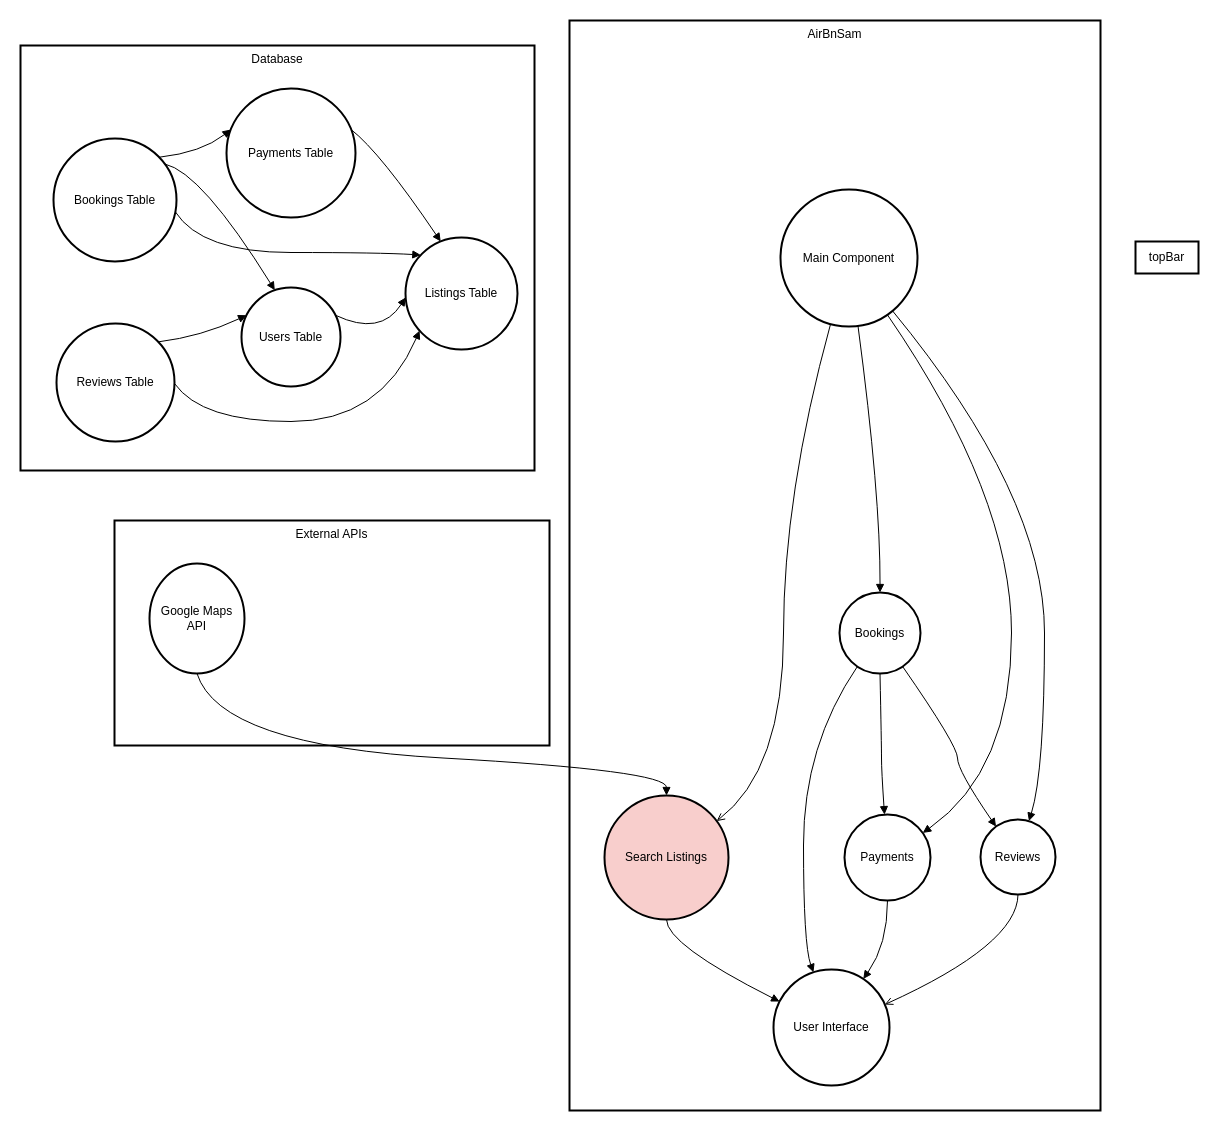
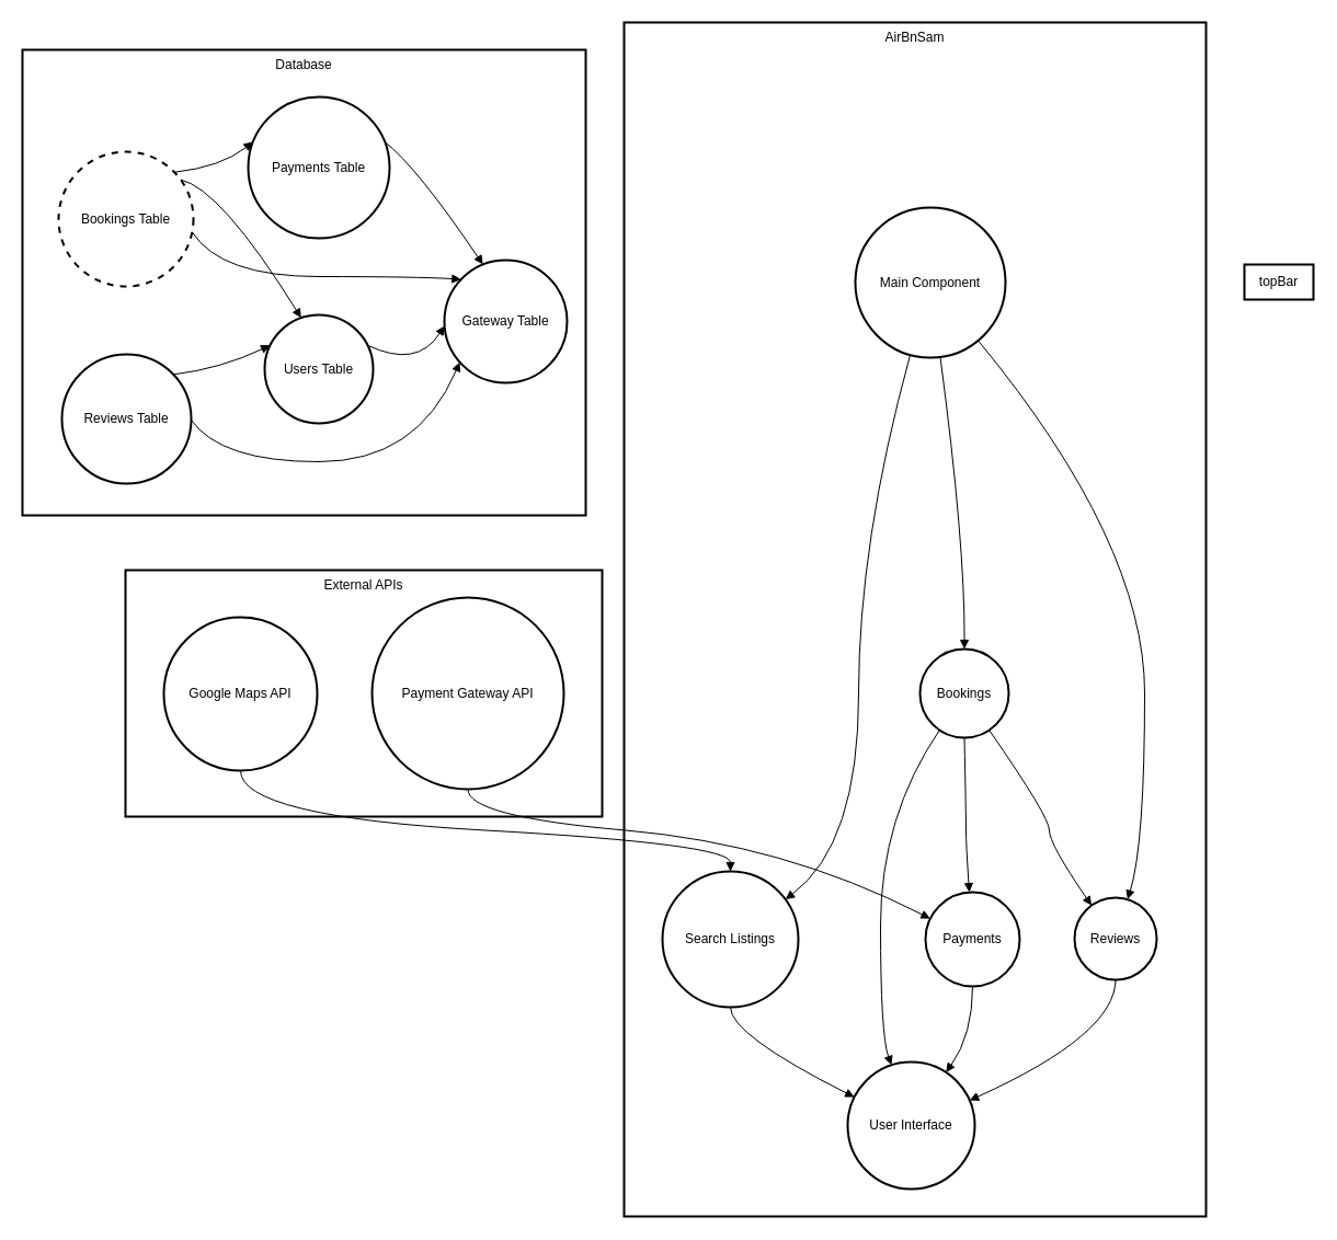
  <mxCell id="0" />
  <mxCell id="1" parent="0" />
  <mxCell id="2" value="External APIs" style="whiteSpace=wrap;strokeWidth=2;verticalAlign=top;" vertex="1" parent="1"><mxGeometry x="114" y="520" width="435" height="225" as="geometry" /></mxCell>
- <mxCell id="3" value="Google Maps API" style="ellipse;aspect=fixed;strokeWidth=2;whiteSpace=wrap;" vertex="1" parent="1"><mxGeometry x="149" y="563" width="95" height="110" as="geometry" /></mxCell>
+ <mxCell id="3" value="Google Maps API" style="ellipse;aspect=fixed;strokeWidth=2;whiteSpace=wrap;" vertex="1" parent="1"><mxGeometry x="149" y="563" width="140" height="140" as="geometry" /></mxCell>
+ <mxCell id="4" value="Payment Gateway API" style="ellipse;aspect=fixed;strokeWidth=2;whiteSpace=wrap;" vertex="1" parent="1"><mxGeometry x="339" y="545" width="175" height="175" as="geometry" /></mxCell>
  <mxCell id="5" value="Database" style="whiteSpace=wrap;strokeWidth=2;verticalAlign=top;" vertex="1" parent="1"><mxGeometry y="45" width="514" height="425" as="geometry" x="20" /></mxCell>
  <mxCell id="6" value="Users Table" style="ellipse;aspect=fixed;strokeWidth=2;whiteSpace=wrap;" vertex="1" parent="5"><mxGeometry x="221" y="242" width="99" height="99" as="geometry" /></mxCell>
- <mxCell id="7" value="Listings Table" style="ellipse;aspect=fixed;strokeWidth=2;whiteSpace=wrap;" vertex="1" parent="5"><mxGeometry x="385" y="192" width="112" height="112" as="geometry" /></mxCell>
- <mxCell id="8" value="Bookings Table" style="ellipse;aspect=fixed;strokeWidth=2;whiteSpace=wrap;" vertex="1" parent="5"><mxGeometry x="33" y="93" width="123" height="123" as="geometry" /></mxCell>
+ <mxCell id="7" value="Gateway Table" style="ellipse;aspect=fixed;strokeWidth=2;whiteSpace=wrap;" vertex="1" parent="5"><mxGeometry x="385" y="192" width="112" height="112" as="geometry" /></mxCell>
+ <mxCell id="8" value="Bookings Table" style="ellipse;aspect=fixed;strokeWidth=2;whiteSpace=wrap;dashed=1;" vertex="1" parent="5"><mxGeometry x="33" y="93" width="123" height="123" as="geometry" /></mxCell>
  <mxCell id="9" value="Payments Table" style="ellipse;aspect=fixed;strokeWidth=2;whiteSpace=wrap;" vertex="1" parent="5"><mxGeometry x="206" y="43" width="129" height="129" as="geometry" /></mxCell>
  <mxCell id="10" value="Reviews Table" style="ellipse;aspect=fixed;strokeWidth=2;whiteSpace=wrap;" vertex="1" parent="5"><mxGeometry x="36" y="278" width="118" height="118" as="geometry" /></mxCell>
  <mxCell id="11" value="" style="curved=1;startArrow=none;endArrow=block;exitX=1;exitY=0.25;entryX=0;entryY=0.54;" edge="1" parent="5" source="6" target="7"><mxGeometry relative="1" as="geometry"><Array as="points"><mxPoint x="360" y="291" /></Array></mxGeometry></mxCell>
  <mxCell id="12" value="" style="curved=1;startArrow=none;endArrow=block;exitX=1;exitY=0.6;entryX=0;entryY=0.02;" edge="1" parent="5" source="8" target="7"><mxGeometry relative="1" as="geometry"><Array as="points"><mxPoint x="181" y="207" /><mxPoint x="360" y="207" /></Array></mxGeometry></mxCell>
  <mxCell id="13" value="" style="curved=1;startArrow=none;endArrow=block;exitX=1;exitY=0.14;entryX=0.23;entryY=-0.26;" edge="1" parent="5" source="8" target="6"><mxGeometry relative="1" as="geometry"><Array as="points"><mxPoint x="181" y="127" /></Array></mxGeometry></mxCell>
  <mxCell id="14" value="" style="curved=1;startArrow=none;endArrow=block;exitX=1;exitY=0.02;entryX=0;entryY=0.3;" edge="1" parent="5" source="8" target="9"><mxGeometry relative="1" as="geometry"><Array as="points"><mxPoint x="181" y="107" /></Array></mxGeometry></mxCell>
  <mxCell id="15" value="" style="curved=1;startArrow=none;endArrow=block;exitX=1;exitY=0.3;entryX=0.21;entryY=-0.22;" edge="1" parent="5" source="9" target="7"><mxGeometry relative="1" as="geometry"><Array as="points"><mxPoint x="360" y="107" /></Array></mxGeometry></mxCell>
  <mxCell id="16" value="" style="curved=1;startArrow=none;endArrow=block;exitX=1;exitY=0.51;entryX=0.18;entryY=0.78;" edge="1" parent="5" source="10" target="7"><mxGeometry relative="1" as="geometry"><Array as="points"><mxPoint x="181" y="376" /><mxPoint x="360" y="376" /></Array></mxGeometry></mxCell>
  <mxCell id="17" value="" style="curved=1;startArrow=none;endArrow=block;exitX=1;exitY=0.02;entryX=0;entryY=0.25;" edge="1" parent="5" source="10" target="6"><mxGeometry relative="1" as="geometry"><Array as="points"><mxPoint x="181" y="291" /></Array></mxGeometry></mxCell>
  <mxCell id="18" value="AirBnSam" style="whiteSpace=wrap;strokeWidth=2;verticalAlign=top;" vertex="1" parent="1"><mxGeometry x="569" width="531" height="1090" as="geometry" y="20" /></mxCell>
  <mxCell id="19" value="Main Component" style="ellipse;aspect=fixed;strokeWidth=2;whiteSpace=wrap;" vertex="1" parent="1"><mxGeometry x="780" y="189" width="137" height="137" as="geometry" /></mxCell>
  <mxCell id="20" value="User Interface" style="ellipse;aspect=fixed;strokeWidth=2;whiteSpace=wrap;" vertex="1" parent="1"><mxGeometry x="773" y="969" width="116" height="116" as="geometry" /></mxCell>
- <mxCell id="21" value="Search Listings" style="ellipse;aspect=fixed;strokeWidth=2;whiteSpace=wrap;fillColor=#f8cecc;" vertex="1" parent="1"><mxGeometry x="604" y="795" width="124" height="124" as="geometry" /></mxCell>
+ <mxCell id="21" value="Search Listings" style="ellipse;aspect=fixed;strokeWidth=2;whiteSpace=wrap;" vertex="1" parent="1"><mxGeometry x="604" y="795" width="124" height="124" as="geometry" /></mxCell>
  <mxCell id="22" value="Bookings" style="ellipse;aspect=fixed;strokeWidth=2;whiteSpace=wrap;" vertex="1" parent="1"><mxGeometry x="839" y="592" width="81" height="81" as="geometry" /></mxCell>
  <mxCell id="23" value="Payments" style="ellipse;aspect=fixed;strokeWidth=2;whiteSpace=wrap;" vertex="1" parent="1"><mxGeometry x="844" y="814" width="86" height="86" as="geometry" /></mxCell>
  <mxCell id="24" value="Reviews" style="ellipse;aspect=fixed;strokeWidth=2;whiteSpace=wrap;" vertex="1" parent="1"><mxGeometry x="980" y="819" width="75" height="75" as="geometry" /></mxCell>
  <mxCell id="25" value="topBar" style="whiteSpace=wrap;strokeWidth=2;" vertex="1" parent="1"><mxGeometry x="1135" y="241" width="63" height="32" as="geometry" /></mxCell>
- <mxCell id="26" value="" style="curved=1;startArrow=none;endArrow=open;exitX=0.36;exitY=1;entryX=1;entryY=0.13;" edge="1" parent="1" source="19" target="21"><mxGeometry relative="1" as="geometry"><Array as="points"><mxPoint x="783" y="495" /><mxPoint x="783" y="770" /></Array></mxGeometry></mxCell>
+ <mxCell id="26" value="" style="curved=1;startArrow=none;endArrow=block;exitX=0.36;exitY=1;entryX=1;entryY=0.13;" edge="1" parent="1" source="19" target="21"><mxGeometry relative="1" as="geometry"><Array as="points"><mxPoint x="783" y="495" /><mxPoint x="783" y="770" /></Array></mxGeometry></mxCell>
  <mxCell id="27" value="" style="curved=1;startArrow=none;endArrow=block;exitX=0.57;exitY=1;entryX=0.5;entryY=0;" edge="1" parent="1" source="19" target="22"><mxGeometry relative="1" as="geometry"><Array as="points"><mxPoint x="880" y="495" /></Array></mxGeometry></mxCell>
- <mxCell id="28" value="" style="curved=1;startArrow=none;endArrow=block;exitX=0.84;exitY=1;entryX=1;entryY=0.15;" edge="1" parent="1" source="19" target="23"><mxGeometry relative="1" as="geometry"><Array as="points"><mxPoint x="1011" y="495" /><mxPoint x="1011" y="770" /></Array></mxGeometry></mxCell>
  <mxCell id="29" value="" style="curved=1;startArrow=none;endArrow=block;exitX=0.91;exitY=1;entryX=0.65;entryY=0.01;" edge="1" parent="1" source="19" target="24"><mxGeometry relative="1" as="geometry"><Array as="points"><mxPoint x="1044" y="495" /><mxPoint x="1044" y="770" /></Array></mxGeometry></mxCell>
  <mxCell id="30" value="" style="curved=1;startArrow=none;endArrow=block;exitX=0.5;exitY=1;entryX=0;entryY=0.25;" edge="1" parent="1" source="21" target="20"><mxGeometry relative="1" as="geometry"><Array as="points"><mxPoint x="666" y="944" /></Array></mxGeometry></mxCell>
  <mxCell id="31" value="" style="curved=1;startArrow=none;endArrow=block;exitX=0.16;exitY=1;entryX=0.33;entryY=0;" edge="1" parent="1" source="22" target="20"><mxGeometry relative="1" as="geometry"><Array as="points"><mxPoint x="803" y="745" /><mxPoint x="803" y="944" /></Array></mxGeometry></mxCell>
  <mxCell id="32" value="" style="curved=1;startArrow=none;endArrow=block;exitX=0.51;exitY=1;entryX=0.46;entryY=0;" edge="1" parent="1" source="22" target="23"><mxGeometry relative="1" as="geometry"><Array as="points"><mxPoint x="881" y="745" /><mxPoint x="881" y="770" /></Array></mxGeometry></mxCell>
  <mxCell id="33" value="" style="curved=1;startArrow=none;endArrow=block;exitX=0.84;exitY=1;entryX=0.15;entryY=0.01;" edge="1" parent="1" source="22" target="24"><mxGeometry relative="1" as="geometry"><Array as="points"><mxPoint x="957" y="745" /><mxPoint x="957" y="770" /></Array></mxGeometry></mxCell>
  <mxCell id="34" value="" style="curved=1;startArrow=none;endArrow=block;exitX=0.5;exitY=1;entryX=0.83;entryY=0;" edge="1" parent="1" source="23" target="20"><mxGeometry relative="1" as="geometry"><Array as="points"><mxPoint x="887" y="944" /></Array></mxGeometry></mxCell>
- <mxCell id="35" value="" style="curved=1;startArrow=none;endArrow=open;exitX=0.5;exitY=1.01;entryX=1;entryY=0.28;" edge="1" parent="1" source="24" target="20"><mxGeometry relative="1" as="geometry"><Array as="points"><mxPoint x="1017" y="944" /></Array></mxGeometry></mxCell>
+ <mxCell id="35" value="" style="curved=1;startArrow=none;endArrow=block;exitX=0.5;exitY=1.01;entryX=1;entryY=0.28;" edge="1" parent="1" source="24" target="20"><mxGeometry relative="1" as="geometry"><Array as="points"><mxPoint x="1017" y="944" /></Array></mxGeometry></mxCell>
  <mxCell id="36" value="" style="curved=1;startArrow=none;endArrow=block;exitX=0.5;exitY=0.99;entryX=0.5;entryY=0;" edge="1" parent="1" source="3" target="21"><mxGeometry relative="1" as="geometry"><Array as="points"><mxPoint x="219" y="745" /><mxPoint x="666" y="770" /></Array></mxGeometry></mxCell>
+ <mxCell id="37" value="" style="curved=1;startArrow=none;endArrow=block;exitX=0.5;exitY=1;entryX=0;entryY=0.25;" edge="1" parent="1" source="4" target="23"><mxGeometry relative="1" as="geometry"><Array as="points"><mxPoint x="426" y="745" /><mxPoint x="715" y="770" /></Array></mxGeometry></mxCell>
